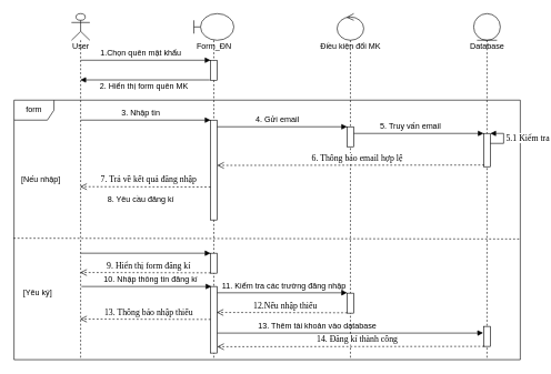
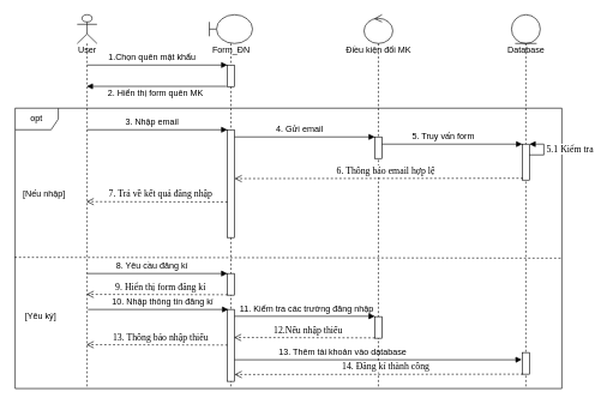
  <mxCell id="0" />
  <mxCell id="1" parent="0" />
  <mxCell id="2" value="Form_ĐN" style="text;html=1;align=center;verticalAlign=middle;resizable=0;points=[];autosize=1;strokeColor=none;fillColor=none;" parent="1" vertex="1"><mxGeometry x="285" y="60" width="70" height="20" as="geometry" /></mxCell>
  <mxCell id="3" value="User" style="text;html=1;align=center;verticalAlign=middle;resizable=0;points=[];autosize=1;strokeColor=none;fillColor=none;" parent="1" vertex="1"><mxGeometry x="100" y="60" width="40" height="20" as="geometry" /></mxCell>
  <mxCell id="4" value="Điều kiện đổi MK" style="text;html=1;align=center;verticalAlign=middle;resizable=0;points=[];autosize=1;strokeColor=none;fillColor=none;" parent="1" vertex="1"><mxGeometry x="470" y="60" width="110" height="20" as="geometry" /></mxCell>
  <mxCell id="5" value="" style="shape=umlLifeline;participant=umlActor;perimeter=lifelinePerimeter;whiteSpace=wrap;html=1;container=1;collapsible=0;recursiveResize=0;verticalAlign=top;spacingTop=36;outlineConnect=0;size=40;" parent="1" vertex="1"><mxGeometry x="106.25" y="20" width="27.5" height="520" as="geometry" /></mxCell>
  <mxCell id="6" value="" style="shape=umlLifeline;participant=umlBoundary;perimeter=lifelinePerimeter;whiteSpace=wrap;html=1;container=1;collapsible=0;recursiveResize=0;verticalAlign=top;spacingTop=36;outlineConnect=0;" parent="1" vertex="1"><mxGeometry x="290" y="20" width="60" height="520" as="geometry" /></mxCell>
  <mxCell id="7" value="" style="html=1;points=[];perimeter=orthogonalPerimeter;" parent="6" vertex="1"><mxGeometry x="25" y="70" width="10" height="30" as="geometry" /></mxCell>
  <mxCell id="8" value="" style="shape=umlLifeline;participant=umlEntity;perimeter=lifelinePerimeter;whiteSpace=wrap;html=1;container=1;collapsible=0;recursiveResize=0;verticalAlign=top;spacingTop=36;outlineConnect=0;" parent="1" vertex="1"><mxGeometry x="710" y="20" width="40" height="520" as="geometry" /></mxCell>
  <mxCell id="9" value="Database" style="text;html=1;align=center;verticalAlign=middle;resizable=0;points=[];autosize=1;strokeColor=none;fillColor=none;" parent="8" vertex="1"><mxGeometry x="-15" y="40" width="70" height="20" as="geometry" /></mxCell>
  <mxCell id="10" value="" style="shape=umlLifeline;participant=umlControl;perimeter=lifelinePerimeter;whiteSpace=wrap;html=1;container=1;collapsible=0;recursiveResize=0;verticalAlign=top;spacingTop=36;outlineConnect=0;" parent="1" vertex="1"><mxGeometry x="505" y="20" width="40" height="520" as="geometry" /></mxCell>
  <mxCell id="11" value="" style="endArrow=block;endFill=1;html=1;align=left;verticalAlign=top;rounded=0;" parent="1" target="7" edge="1"><mxGeometry x="-1" relative="1" as="geometry"><mxPoint x="120" y="90" as="sourcePoint" /><mxPoint x="275" y="90" as="targetPoint" /></mxGeometry></mxCell>
  <mxCell id="12" value="1.Chọn quên mật khẩu" style="text;html=1;align=center;verticalAlign=middle;resizable=0;points=[];autosize=1;strokeColor=none;fillColor=none;" parent="1" vertex="1"><mxGeometry x="140" y="70" width="140" height="20" as="geometry" /></mxCell>
  <mxCell id="13" value="" style="endArrow=block;endFill=1;html=1;align=left;verticalAlign=top;rounded=0;exitX=-0.12;exitY=0.987;exitDx=0;exitDy=0;exitPerimeter=0;" parent="1" source="7" target="5" edge="1"><mxGeometry x="-1" relative="1" as="geometry"><mxPoint x="315" y="210" as="sourcePoint" /><mxPoint x="500" y="210" as="targetPoint" /></mxGeometry></mxCell>
  <mxCell id="14" value="2. Hiển thị form quên MK" style="text;html=1;align=center;verticalAlign=middle;resizable=0;points=[];autosize=1;strokeColor=none;fillColor=none;" parent="1" vertex="1"><mxGeometry x="140" y="120" width="150" height="20" as="geometry" /></mxCell>
- <mxCell id="15" value="form" style="shape=umlFrame;whiteSpace=wrap;html=1;" parent="1" vertex="1"><mxGeometry x="20" y="150" width="760" height="390" as="geometry" /></mxCell>
+ <mxCell id="15" value="opt" style="shape=umlFrame;whiteSpace=wrap;html=1;" parent="1" vertex="1"><mxGeometry x="20" y="150" width="760" height="390" as="geometry" /></mxCell>
  <mxCell id="16" value="" style="endArrow=none;dashed=1;html=1;rounded=0;exitX=-0.001;exitY=0.532;exitDx=0;exitDy=0;exitPerimeter=0;entryX=1;entryY=0.535;entryDx=0;entryDy=0;entryPerimeter=0;" parent="1" source="15" target="15" edge="1"><mxGeometry width="50" height="50" relative="1" as="geometry"><mxPoint x="385" y="340" as="sourcePoint" /><mxPoint x="735" y="357" as="targetPoint" /></mxGeometry></mxCell>
  <mxCell id="17" value="[Nếu nhập]" style="text;html=1;align=center;verticalAlign=middle;resizable=0;points=[];autosize=1;strokeColor=none;fillColor=none;" parent="1" vertex="1"><mxGeometry x="20" y="260" width="80" height="20" as="geometry" /></mxCell>
  <mxCell id="18" value="[Yêu ký]" style="text;html=1;align=center;verticalAlign=middle;resizable=0;points=[];autosize=1;strokeColor=none;fillColor=none;" parent="1" vertex="1"><mxGeometry x="20" y="430" width="70" height="20" as="geometry" /></mxCell>
  <mxCell id="19" value="" style="html=1;points=[];perimeter=orthogonalPerimeter;" parent="1" vertex="1"><mxGeometry x="315" y="180" width="10" height="150" as="geometry" /></mxCell>
  <mxCell id="20" value="" style="endArrow=block;endFill=1;html=1;align=left;verticalAlign=top;rounded=0;" parent="1" edge="1"><mxGeometry x="-1" relative="1" as="geometry"><mxPoint x="120" y="180" as="sourcePoint" /><mxPoint x="315" y="180" as="targetPoint" /></mxGeometry></mxCell>
- <mxCell id="21" value="3. Nhập tin" style="text;html=1;align=center;verticalAlign=middle;resizable=0;points=[];autosize=1;strokeColor=none;fillColor=none;" parent="1" vertex="1"><mxGeometry x="165" y="160" width="90" height="20" as="geometry" /></mxCell>
+ <mxCell id="21" value="3. Nhập email" style="text;html=1;align=center;verticalAlign=middle;resizable=0;points=[];autosize=1;strokeColor=none;fillColor=none;" parent="1" vertex="1"><mxGeometry x="165" y="160" width="90" height="20" as="geometry" /></mxCell>
  <mxCell id="22" value="" style="html=1;points=[];perimeter=orthogonalPerimeter;" parent="1" vertex="1"><mxGeometry x="520" y="190" width="10" height="30" as="geometry" /></mxCell>
  <mxCell id="23" value="" style="endArrow=block;endFill=1;html=1;align=left;verticalAlign=top;rounded=0;" parent="1" edge="1"><mxGeometry x="-1" relative="1" as="geometry"><mxPoint x="325" y="190" as="sourcePoint" /><mxPoint x="520" y="190" as="targetPoint" /></mxGeometry></mxCell>
  <mxCell id="24" value="4. Gửi email" style="text;html=1;align=center;verticalAlign=middle;resizable=0;points=[];autosize=1;strokeColor=none;fillColor=none;" parent="1" vertex="1"><mxGeometry x="375" y="170" width="80" height="20" as="geometry" /></mxCell>
- <mxCell id="25" value="5. Truy vấn email" style="text;html=1;align=center;verticalAlign=middle;resizable=0;points=[];autosize=1;strokeColor=none;fillColor=none;" parent="1" vertex="1"><mxGeometry x="560" y="180" width="110" height="20" as="geometry" /></mxCell>
+ <mxCell id="25" value="5. Truy vấn form" style="text;html=1;align=center;verticalAlign=middle;resizable=0;points=[];autosize=1;strokeColor=none;fillColor=none;" parent="1" vertex="1"><mxGeometry x="560" y="180" width="110" height="20" as="geometry" /></mxCell>
  <mxCell id="26" value="" style="endArrow=block;endFill=1;html=1;align=left;verticalAlign=top;rounded=0;" parent="1" edge="1"><mxGeometry x="-1" relative="1" as="geometry"><mxPoint x="530" y="200" as="sourcePoint" /><mxPoint x="725" y="200" as="targetPoint" /></mxGeometry></mxCell>
  <mxCell id="27" value="" style="html=1;points=[];perimeter=orthogonalPerimeter;fontFamily=Times New Roman;" parent="1" vertex="1"><mxGeometry x="725" y="200" width="10" height="50" as="geometry" /></mxCell>
  <mxCell id="28" value="&lt;font style=&quot;font-size: 13px&quot;&gt;5.1 Kiểm tra&lt;/font&gt;" style="edgeStyle=orthogonalEdgeStyle;html=1;align=left;spacingLeft=2;endArrow=block;rounded=0;entryX=1;entryY=0;fontFamily=Times New Roman;" parent="1" target="27" edge="1"><mxGeometry relative="1" as="geometry"><mxPoint x="735" y="215" as="sourcePoint" /><Array as="points"><mxPoint x="755" y="215" /><mxPoint x="755" y="200" /></Array></mxGeometry></mxCell>
  <mxCell id="29" value="6. Thông báo email hợp lệ" style="html=1;verticalAlign=bottom;endArrow=open;dashed=1;endSize=8;rounded=0;fontFamily=Times New Roman;fontSize=13;exitX=0.08;exitY=0.95;exitDx=0;exitDy=0;exitPerimeter=0;" parent="1" source="27" edge="1"><mxGeometry x="-0.048" relative="1" as="geometry"><mxPoint x="445" y="270" as="sourcePoint" /><mxPoint x="325" y="248" as="targetPoint" /><mxPoint as="offset" /></mxGeometry></mxCell>
  <mxCell id="30" value="7. Trả về kết quả đăng nhập" style="html=1;verticalAlign=bottom;endArrow=open;dashed=1;endSize=8;rounded=0;fontFamily=Times New Roman;fontSize=13;" parent="1" edge="1"><mxGeometry x="-0.05" relative="1" as="geometry"><mxPoint x="315" y="280.5" as="sourcePoint" /><mxPoint x="119.2" y="280" as="targetPoint" /><mxPoint as="offset" /></mxGeometry></mxCell>
  <mxCell id="31" value="" style="endArrow=block;endFill=1;html=1;align=left;verticalAlign=top;rounded=0;" parent="1" edge="1"><mxGeometry x="-1" relative="1" as="geometry"><mxPoint x="120" y="380" as="sourcePoint" /><mxPoint x="315" y="380" as="targetPoint" /></mxGeometry></mxCell>
  <mxCell id="32" value="" style="html=1;points=[];perimeter=orthogonalPerimeter;" parent="1" vertex="1"><mxGeometry x="315" y="380" width="10" height="30" as="geometry" /></mxCell>
- <mxCell id="33" value="8. Yêu cầu đăng kí" style="text;html=1;align=center;verticalAlign=middle;resizable=0;points=[];autosize=1;strokeColor=none;fillColor=none;" parent="1" vertex="1"><mxGeometry x="150" y="290" width="120" height="20" as="geometry" /></mxCell>
+ <mxCell id="33" value="8. Yêu cầu đăng kí" style="text;html=1;align=center;verticalAlign=middle;resizable=0;points=[];autosize=1;strokeColor=none;fillColor=none;" parent="1" vertex="1"><mxGeometry x="150" y="360" width="120" height="20" as="geometry" /></mxCell>
  <mxCell id="34" value="9. Hiển thị form đăng kí" style="html=1;verticalAlign=bottom;endArrow=open;dashed=1;endSize=8;rounded=0;fontFamily=Times New Roman;fontSize=13;" parent="1" edge="1"><mxGeometry x="-0.05" relative="1" as="geometry"><mxPoint x="315" y="409.5" as="sourcePoint" /><mxPoint x="119.2" y="409" as="targetPoint" /><mxPoint as="offset" /></mxGeometry></mxCell>
  <mxCell id="35" value="" style="endArrow=block;endFill=1;html=1;align=left;verticalAlign=top;rounded=0;" parent="1" edge="1"><mxGeometry x="-1" relative="1" as="geometry"><mxPoint x="121.25" y="430" as="sourcePoint" /><mxPoint x="316.25" y="430" as="targetPoint" /></mxGeometry></mxCell>
  <mxCell id="36" value="" style="html=1;points=[];perimeter=orthogonalPerimeter;" parent="1" vertex="1"><mxGeometry x="315" y="430" width="10" height="100" as="geometry" /></mxCell>
  <mxCell id="37" value="10. Nhập thông tin đăng kí" style="text;html=1;align=center;verticalAlign=middle;resizable=0;points=[];autosize=1;strokeColor=none;fillColor=none;" parent="1" vertex="1"><mxGeometry x="145" y="410" width="160" height="20" as="geometry" /></mxCell>
  <mxCell id="38" value="" style="endArrow=block;endFill=1;html=1;align=left;verticalAlign=top;rounded=0;" parent="1" edge="1"><mxGeometry x="-1" relative="1" as="geometry"><mxPoint x="325" y="439.5" as="sourcePoint" /><mxPoint x="520" y="439.5" as="targetPoint" /></mxGeometry></mxCell>
  <mxCell id="39" value="" style="html=1;points=[];perimeter=orthogonalPerimeter;" parent="1" vertex="1"><mxGeometry x="520" y="440" width="10" height="30" as="geometry" /></mxCell>
  <mxCell id="40" value="11. Kiểm tra các trường đăng nhập" style="text;html=1;align=center;verticalAlign=middle;resizable=0;points=[];autosize=1;strokeColor=none;fillColor=none;" parent="1" vertex="1"><mxGeometry x="325" y="420" width="200" height="20" as="geometry" /></mxCell>
  <mxCell id="41" value="12.Nếu nhập thiếu" style="html=1;verticalAlign=bottom;endArrow=open;dashed=1;endSize=8;rounded=0;fontFamily=Times New Roman;fontSize=13;" parent="1" edge="1"><mxGeometry x="-0.05" relative="1" as="geometry"><mxPoint x="520" y="469.5" as="sourcePoint" /><mxPoint x="324.2" y="469" as="targetPoint" /><mxPoint as="offset" /></mxGeometry></mxCell>
  <mxCell id="42" value="13. Thông báo nhập thiếu" style="html=1;verticalAlign=bottom;endArrow=open;dashed=1;endSize=8;rounded=0;fontFamily=Times New Roman;fontSize=13;" parent="1" edge="1"><mxGeometry x="-0.05" relative="1" as="geometry"><mxPoint x="315" y="479.5" as="sourcePoint" /><mxPoint x="119.2" y="479" as="targetPoint" /><mxPoint as="offset" /></mxGeometry></mxCell>
  <mxCell id="43" value="" style="endArrow=block;endFill=1;html=1;align=left;verticalAlign=top;rounded=0;entryX=-0.08;entryY=0.32;entryDx=0;entryDy=0;entryPerimeter=0;" parent="1" target="44" edge="1"><mxGeometry x="-1" relative="1" as="geometry"><mxPoint x="325" y="500" as="sourcePoint" /><mxPoint x="520" y="500" as="targetPoint" /><Array as="points"><mxPoint x="715" y="500" /></Array></mxGeometry></mxCell>
  <mxCell id="44" value="" style="html=1;points=[];perimeter=orthogonalPerimeter;" parent="1" vertex="1"><mxGeometry x="725" y="490" width="10" height="30" as="geometry" /></mxCell>
  <mxCell id="45" value="13. Thêm tài khoản vào database" style="text;html=1;align=center;verticalAlign=middle;resizable=0;points=[];autosize=1;strokeColor=none;fillColor=none;" parent="1" vertex="1"><mxGeometry x="380" y="480" width="190" height="20" as="geometry" /></mxCell>
  <mxCell id="46" value="14. Đăng kí thành công" style="html=1;verticalAlign=bottom;endArrow=open;dashed=1;endSize=8;rounded=0;fontFamily=Times New Roman;fontSize=13;exitX=0.08;exitY=0.95;exitDx=0;exitDy=0;exitPerimeter=0;" parent="1" edge="1"><mxGeometry x="-0.048" relative="1" as="geometry"><mxPoint x="725.8" y="520" as="sourcePoint" /><mxPoint x="325" y="520.5" as="targetPoint" /><mxPoint as="offset" /></mxGeometry></mxCell>
